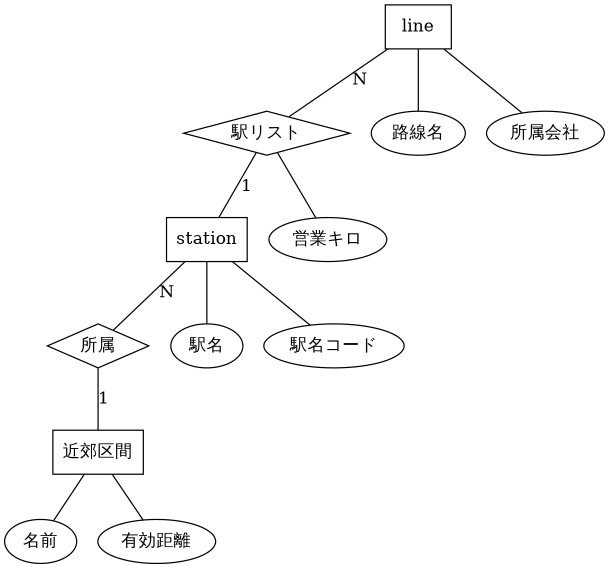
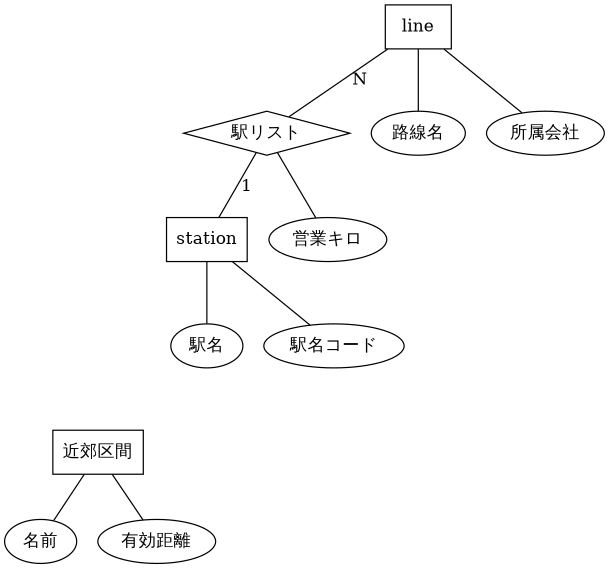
  graph {
    node [shape=ellipse]
    station [shape=box]
-   "所属" [shape=diamond]
    "駅名"
    "駅名コード"
    "近郊区間" [shape=box]
    line [shape=box]
    "駅リスト" [shape=diamond]
    "路線名"
    "所属会社"
    "営業キロ"
    n11 [label="名前"]
    "有効距離"
-   station -- "所属" [label=N]
    station -- "駅名"
    station -- "駅名コード"
-   "所属" -- "近郊区間" [label=1]
    "近郊区間" -- n11
    "近郊区間" -- "有効距離"
    line -- "駅リスト" [label=N]
    line -- "路線名"
    line -- "所属会社"
    "駅リスト" -- station [label=1]
    "駅リスト" -- "営業キロ"
  }
